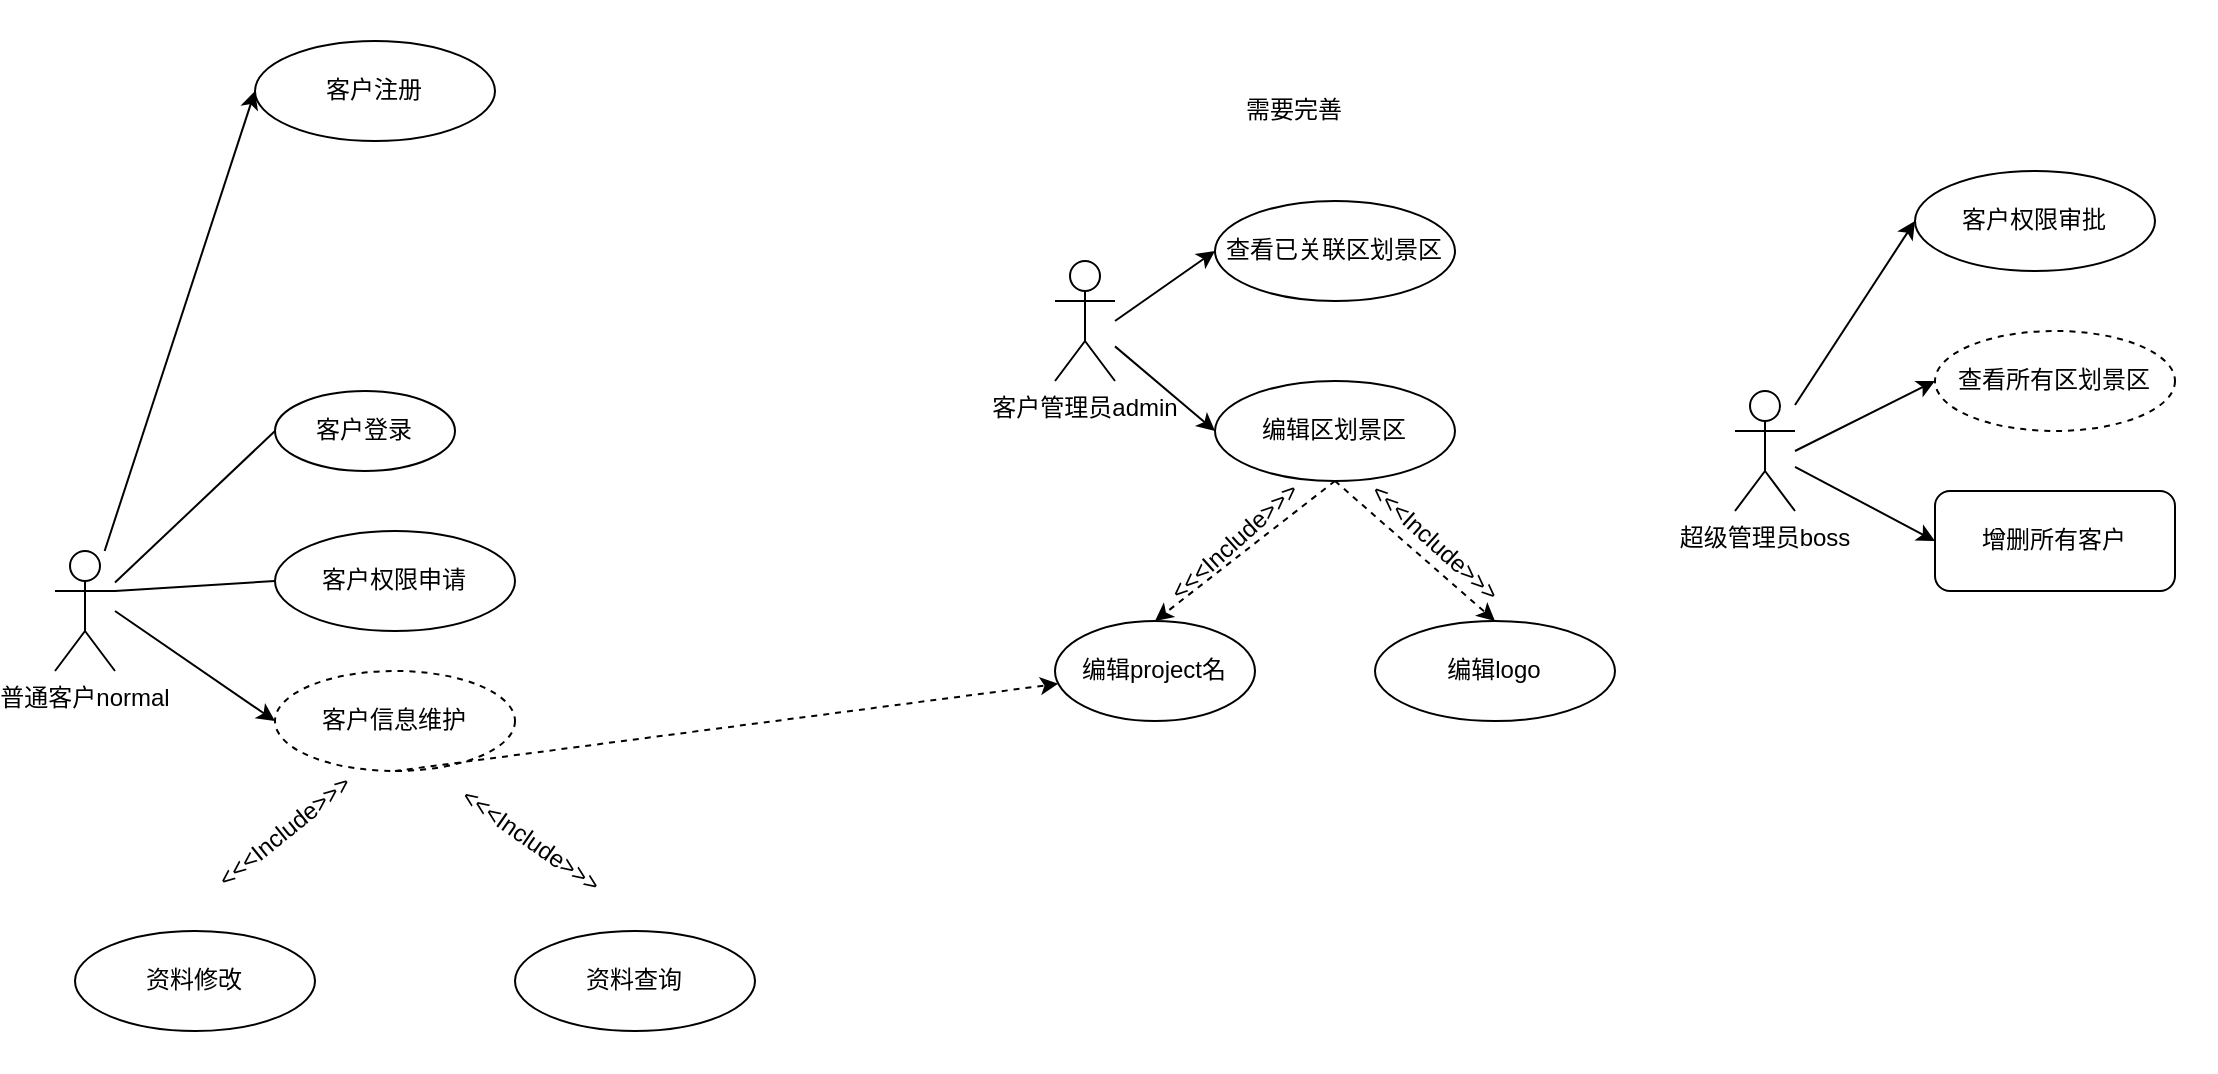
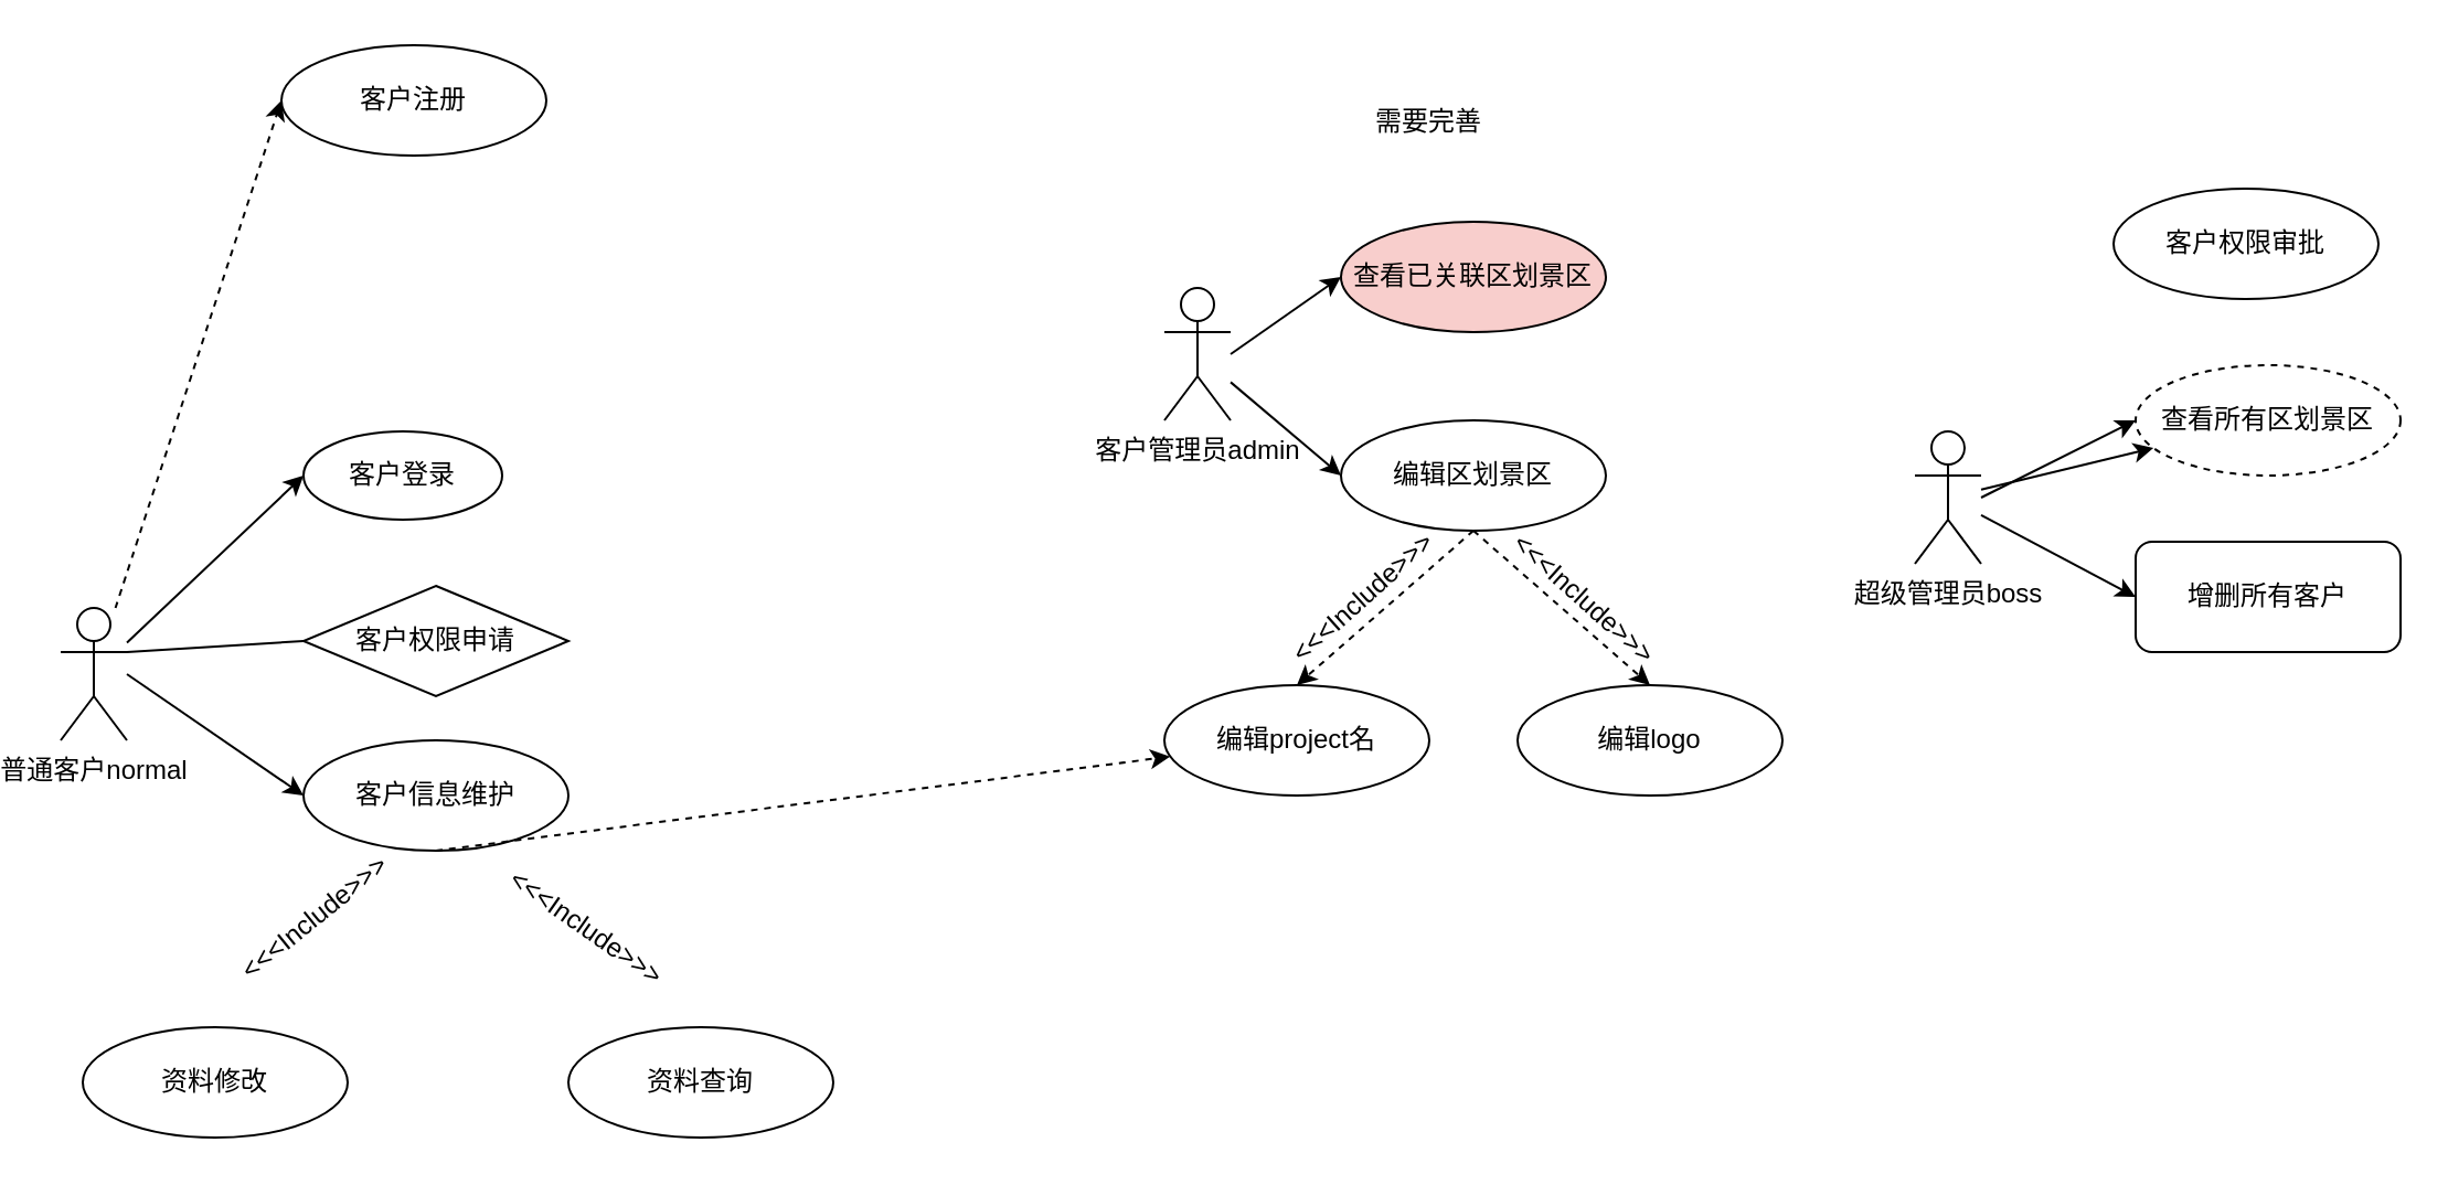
  <mxCell id="0" />
  <mxCell id="1" parent="0" />
  <mxCell id="2" value="普通客户normal" style="shape=umlActor;verticalLabelPosition=bottom;verticalAlign=top;html=1;outlineConnect=0;" vertex="1" parent="1"><mxGeometry x="20" y="275" width="30" height="60" as="geometry" /></mxCell>
- <mxCell id="3" value="客户信息维护" style="ellipse;whiteSpace=wrap;html=1;dashed=1;" vertex="1" parent="1"><mxGeometry x="130" y="335" width="120" height="50" as="geometry" /></mxCell>
+ <mxCell id="3" value="客户信息维护" style="ellipse;whiteSpace=wrap;html=1;" vertex="1" parent="1"><mxGeometry x="130" y="335" width="120" height="50" as="geometry" /></mxCell>
  <mxCell id="4" value="资料修改" style="ellipse;whiteSpace=wrap;html=1;" vertex="1" parent="1"><mxGeometry x="30" y="465" width="120" height="50" as="geometry" /></mxCell>
  <mxCell id="5" value="资料查询" style="ellipse;whiteSpace=wrap;html=1;" vertex="1" parent="1"><mxGeometry x="250" y="465" width="120" height="50" as="geometry" /></mxCell>
  <mxCell id="6" value="" style="endArrow=classic;html=1;exitX=0.5;exitY=1;exitDx=0;exitDy=0;dashed=1;curved=1;" edge="1" parent="1" source="3" target="23"><mxGeometry width="50" height="50" relative="1" as="geometry"><mxPoint x="170" y="395" as="sourcePoint" /><mxPoint x="220" y="345" as="targetPoint" /></mxGeometry></mxCell>
  <mxCell id="7" value="&amp;lt;&amp;lt;&amp;lt;Include&amp;gt;&amp;gt;&amp;gt;" style="text;html=1;align=center;verticalAlign=middle;resizable=0;points=[];autosize=1;rotation=35;" vertex="1" parent="1"><mxGeometry x="208" y="410" width="100" height="20" as="geometry" /></mxCell>
  <mxCell id="8" value="&amp;lt;&amp;lt;&amp;lt;Include&amp;gt;&amp;gt;&amp;gt;" style="text;html=1;align=center;verticalAlign=middle;resizable=0;points=[];autosize=1;rotation=-39;" vertex="1" parent="1"><mxGeometry x="85" y="406" width="100" height="20" as="geometry" /></mxCell>
  <mxCell id="9" value="客户注册" style="ellipse;whiteSpace=wrap;html=1;" vertex="1" parent="1"><mxGeometry x="120" y="20" width="120" height="50" as="geometry" /></mxCell>
- <mxCell id="10" value="" style="endArrow=classic;html=1;entryX=0;entryY=0.5;entryDx=0;entryDy=0;curved=1;" edge="1" parent="1" source="2" target="9"><mxGeometry width="50" height="50" relative="1" as="geometry"><mxPoint x="230" y="305" as="sourcePoint" /><mxPoint x="280" y="255" as="targetPoint" /></mxGeometry></mxCell>
+ <mxCell id="10" value="" style="endArrow=classic;html=1;entryX=0;entryY=0.5;entryDx=0;entryDy=0;curved=1;dashed=1;" edge="1" parent="1" source="2" target="9"><mxGeometry width="50" height="50" relative="1" as="geometry"><mxPoint x="230" y="305" as="sourcePoint" /><mxPoint x="280" y="255" as="targetPoint" /></mxGeometry></mxCell>
  <mxCell id="11" value="" style="endArrow=classic;html=1;entryX=0;entryY=0.5;entryDx=0;entryDy=0;curved=1;" edge="1" parent="1" target="3"><mxGeometry width="50" height="50" relative="1" as="geometry"><mxPoint x="50" y="305" as="sourcePoint" /><mxPoint x="280" y="255" as="targetPoint" /></mxGeometry></mxCell>
  <mxCell id="12" value="客户登录" style="ellipse;whiteSpace=wrap;html=1;" vertex="1" parent="1"><mxGeometry x="130" y="195" width="90" height="40" as="geometry" /></mxCell>
- <mxCell id="13" value="客户权限申请" style="ellipse;whiteSpace=wrap;html=1;" vertex="1" parent="1"><mxGeometry x="130" y="265" width="120" height="50" as="geometry" /></mxCell>
- <mxCell id="14" value="" style="endArrow=none;html=1;entryX=0;entryY=0.5;entryDx=0;entryDy=0;curved=1;" edge="1" parent="1" source="2" target="12"><mxGeometry width="50" height="50" relative="1" as="geometry"><mxPoint x="60" y="287.368" as="sourcePoint" /><mxPoint x="140" y="140" as="targetPoint" /></mxGeometry></mxCell>
+ <mxCell id="13" value="客户权限申请" style="rhombus;whiteSpace=wrap;html=1;" vertex="1" parent="1"><mxGeometry x="130" y="265" width="120" height="50" as="geometry" /></mxCell>
+ <mxCell id="14" value="" style="endArrow=classic;html=1;entryX=0;entryY=0.5;entryDx=0;entryDy=0;curved=1;" edge="1" parent="1" source="2" target="12"><mxGeometry width="50" height="50" relative="1" as="geometry"><mxPoint x="60" y="287.368" as="sourcePoint" /><mxPoint x="140" y="140" as="targetPoint" /></mxGeometry></mxCell>
  <mxCell id="15" value="客户管理员admin" style="shape=umlActor;verticalLabelPosition=bottom;verticalAlign=top;html=1;outlineConnect=0;" vertex="1" parent="1"><mxGeometry x="520" y="130" width="30" height="60" as="geometry" /></mxCell>
  <mxCell id="16" value="超级管理员boss" style="shape=umlActor;verticalLabelPosition=bottom;verticalAlign=top;html=1;outlineConnect=0;" vertex="1" parent="1"><mxGeometry x="860" y="195" width="30" height="60" as="geometry" /></mxCell>
  <mxCell id="17" value="查看所有区划景区" style="ellipse;whiteSpace=wrap;html=1;dashed=1;" vertex="1" parent="1"><mxGeometry x="960" y="165" width="120" height="50" as="geometry" /></mxCell>
  <mxCell id="18" value="增删所有客户" style="whiteSpace=wrap;html=1;rounded=1;" vertex="1" parent="1"><mxGeometry x="960" y="245" width="120" height="50" as="geometry" /></mxCell>
  <mxCell id="19" value="" style="endArrow=classic;html=1;entryX=0;entryY=0.5;entryDx=0;entryDy=0;curved=1;" edge="1" parent="1" target="17"><mxGeometry width="50" height="50" relative="1" as="geometry"><mxPoint x="890" y="225" as="sourcePoint" /><mxPoint x="1010" y="45" as="targetPoint" /></mxGeometry></mxCell>
  <mxCell id="20" value="" style="endArrow=classic;html=1;entryX=0;entryY=0.5;entryDx=0;entryDy=0;curved=1;" edge="1" parent="1" source="16" target="18"><mxGeometry width="50" height="50" relative="1" as="geometry"><mxPoint x="900" y="215" as="sourcePoint" /><mxPoint x="970" y="200" as="targetPoint" /></mxGeometry></mxCell>
- <mxCell id="21" value="查看已关联区划景区" style="ellipse;whiteSpace=wrap;html=1;" vertex="1" parent="1"><mxGeometry x="600" y="100" width="120" height="50" as="geometry" /></mxCell>
+ <mxCell id="21" value="查看已关联区划景区" style="ellipse;whiteSpace=wrap;html=1;fillColor=#f8cecc;" vertex="1" parent="1"><mxGeometry x="600" y="100" width="120" height="50" as="geometry" /></mxCell>
  <mxCell id="22" value="编辑区划景区" style="ellipse;whiteSpace=wrap;html=1;" vertex="1" parent="1"><mxGeometry x="600" y="190" width="120" height="50" as="geometry" /></mxCell>
- <mxCell id="23" value="编辑project名" style="ellipse;whiteSpace=wrap;html=1;" vertex="1" parent="1"><mxGeometry x="520" y="310" width="100" height="50" as="geometry" /></mxCell>
+ <mxCell id="23" value="编辑project名" style="ellipse;whiteSpace=wrap;html=1;" vertex="1" parent="1"><mxGeometry x="520" y="310" width="120" height="50" as="geometry" /></mxCell>
  <mxCell id="24" value="编辑logo" style="ellipse;whiteSpace=wrap;html=1;" vertex="1" parent="1"><mxGeometry x="680" y="310" width="120" height="50" as="geometry" /></mxCell>
  <mxCell id="25" value="" style="endArrow=classic;html=1;exitX=0.5;exitY=1;exitDx=0;exitDy=0;entryX=0.5;entryY=0;entryDx=0;entryDy=0;dashed=1;curved=1;" edge="1" parent="1" source="22" target="24"><mxGeometry width="50" height="50" relative="1" as="geometry"><mxPoint x="680" y="261" as="sourcePoint" /><mxPoint x="794" y="341" as="targetPoint" /></mxGeometry></mxCell>
  <mxCell id="26" value="" style="endArrow=classic;html=1;entryX=0.5;entryY=0;entryDx=0;entryDy=0;dashed=1;curved=1;" edge="1" parent="1" target="23"><mxGeometry width="50" height="50" relative="1" as="geometry"><mxPoint x="660" y="240" as="sourcePoint" /><mxPoint x="750" y="290" as="targetPoint" /></mxGeometry></mxCell>
  <mxCell id="27" value="&amp;lt;&amp;lt;&amp;lt;Include&amp;gt;&amp;gt;&amp;gt;" style="text;html=1;align=center;verticalAlign=middle;resizable=0;points=[];autosize=1;rotation=42;" vertex="1" parent="1"><mxGeometry x="660" y="261" width="100" height="20" as="geometry" /></mxCell>
  <mxCell id="28" value="&amp;lt;&amp;lt;&amp;lt;Include&amp;gt;&amp;gt;&amp;gt;" style="text;html=1;align=center;verticalAlign=middle;resizable=0;points=[];autosize=1;rotation=-42;" vertex="1" parent="1"><mxGeometry x="560" y="261" width="100" height="20" as="geometry" /></mxCell>
  <mxCell id="29" value="" style="endArrow=classic;html=1;entryX=0;entryY=0.5;entryDx=0;entryDy=0;curved=1;" edge="1" parent="1" target="21"><mxGeometry width="50" height="50" relative="1" as="geometry"><mxPoint x="550" y="160" as="sourcePoint" /><mxPoint x="250" y="-5" as="targetPoint" /></mxGeometry></mxCell>
  <mxCell id="30" value="" style="endArrow=classic;html=1;entryX=0;entryY=0.5;entryDx=0;entryDy=0;curved=1;" edge="1" parent="1" source="15" target="22"><mxGeometry width="50" height="50" relative="1" as="geometry"><mxPoint x="580" y="188.421" as="sourcePoint" /><mxPoint x="660" y="100" as="targetPoint" /></mxGeometry></mxCell>
  <mxCell id="31" value="" style="endArrow=none;html=1;entryX=0;entryY=0.5;entryDx=0;entryDy=0;curved=1;exitX=1;exitY=0.333;exitDx=0;exitDy=0;exitPerimeter=0;" edge="1" parent="1" source="2" target="13"><mxGeometry width="50" height="50" relative="1" as="geometry"><mxPoint x="60" y="298.421" as="sourcePoint" /><mxPoint x="140" y="210" as="targetPoint" /></mxGeometry></mxCell>
  <mxCell id="32" value="客户权限审批" style="ellipse;whiteSpace=wrap;html=1;" vertex="1" parent="1"><mxGeometry x="950" y="85" width="120" height="50" as="geometry" /></mxCell>
- <mxCell id="33" value="" style="endArrow=classic;html=1;entryX=0;entryY=0.5;entryDx=0;entryDy=0;curved=1;" edge="1" parent="1" source="16" target="32"><mxGeometry width="50" height="50" relative="1" as="geometry"><mxPoint x="1210" y="228.182" as="sourcePoint" /><mxPoint x="960" y="210" as="targetPoint" /></mxGeometry></mxCell>
+ <mxCell id="33" value="" style="endArrow=classic;html=1;curved=1;" edge="1" parent="1" source="16" target="17"><mxGeometry width="50" height="50" relative="1" as="geometry"><mxPoint x="1210" y="228.182" as="sourcePoint" /><mxPoint x="960" y="210" as="targetPoint" /></mxGeometry></mxCell>
  <mxCell id="34" value="需要完善" style="text;html=1;strokeColor=none;fillColor=none;align=center;verticalAlign=middle;whiteSpace=wrap;rounded=0;dashed=1;" vertex="1" parent="1"><mxGeometry x="610" y="45" width="60" height="20" as="geometry" /></mxCell>
